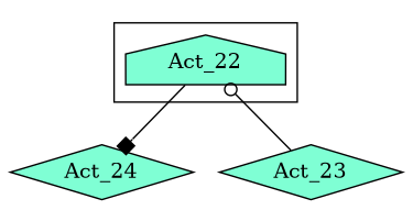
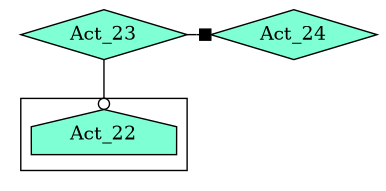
  digraph {
    node [fillcolor=aquamarine shape=diamond style=filled]
    Act_22 [shape=house]
    Act_23
    Act_24
    subgraph cluster_1 {
      Act_22
    }
    subgraph sub_2 {
      rank=same
      Act_23
      Act_24
    }
    Act_23 -> Act_22 [arrowhead=odot]
-   Act_22 -> Act_24 [arrowhead=box]
+   Act_23 -> Act_24 [arrowhead=box]
  }
